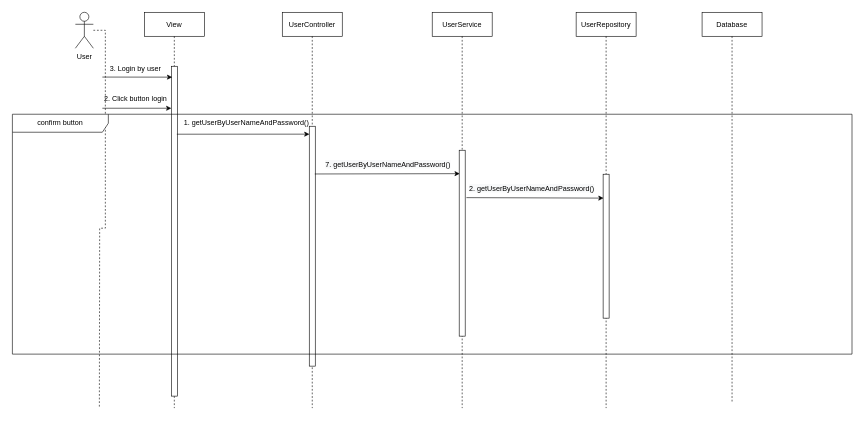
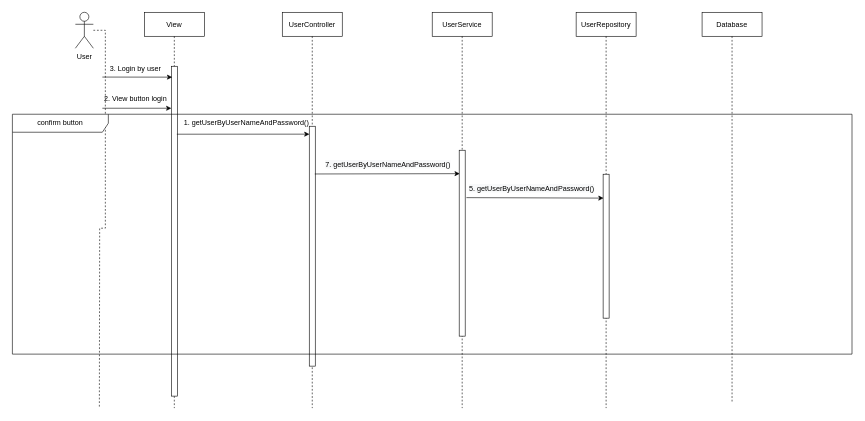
  <mxCell id="0" />
  <mxCell id="1" parent="0" />
  <mxCell id="2" style="edgeStyle=orthogonalEdgeStyle;rounded=0;orthogonalLoop=1;jettySize=auto;html=1;dashed=1;endArrow=none;endFill=0;" parent="1" source="3" edge="1"><mxGeometry relative="1" as="geometry"><mxPoint x="165" y="680" as="targetPoint" /></mxGeometry></mxCell>
  <mxCell id="3" value="User" style="shape=umlActor;verticalLabelPosition=bottom;verticalAlign=top;html=1;" parent="1" vertex="1"><mxGeometry x="125" y="20" width="30" height="60" as="geometry" /></mxCell>
  <mxCell id="4" value="View" style="shape=umlLifeline;perimeter=lifelinePerimeter;container=1;collapsible=0;recursiveResize=0;rounded=0;shadow=0;strokeWidth=1;" parent="1" vertex="1"><mxGeometry x="240" y="20" width="100" height="660" as="geometry" /></mxCell>
  <mxCell id="5" value="" style="html=1;points=[];perimeter=orthogonalPerimeter;" vertex="1" parent="4"><mxGeometry x="45" y="90" width="10" height="550" as="geometry" /></mxCell>
  <mxCell id="6" value="" style="endArrow=classic;html=1;rounded=0;fontSize=12;" edge="1" parent="4"><mxGeometry width="50" height="50" relative="1" as="geometry"><mxPoint x="-70" y="160" as="sourcePoint" /><mxPoint x="45" y="160" as="targetPoint" /></mxGeometry></mxCell>
  <mxCell id="7" value="UserController" style="shape=umlLifeline;perimeter=lifelinePerimeter;container=1;collapsible=0;recursiveResize=0;rounded=0;shadow=0;strokeWidth=1;" parent="1" vertex="1"><mxGeometry x="470" y="20" width="100" height="660" as="geometry" /></mxCell>
  <mxCell id="8" value="" style="html=1;points=[];perimeter=orthogonalPerimeter;" vertex="1" parent="7"><mxGeometry x="45" y="190" width="10" height="400" as="geometry" /></mxCell>
  <mxCell id="9" value="UserService" style="shape=umlLifeline;perimeter=lifelinePerimeter;container=1;collapsible=0;recursiveResize=0;rounded=0;shadow=0;strokeWidth=1;" parent="1" vertex="1"><mxGeometry x="720" y="20" width="100" height="660" as="geometry" /></mxCell>
  <mxCell id="10" value="UserRepository" style="shape=umlLifeline;perimeter=lifelinePerimeter;container=1;collapsible=0;recursiveResize=0;rounded=0;shadow=0;strokeWidth=1;" parent="1" vertex="1"><mxGeometry x="960" y="20" width="100" height="660" as="geometry" /></mxCell>
  <mxCell id="11" value="" style="html=1;points=[];perimeter=orthogonalPerimeter;" parent="10" vertex="1"><mxGeometry x="45" y="270" width="10" height="240" as="geometry" /></mxCell>
  <mxCell id="12" value="Database" style="shape=umlLifeline;perimeter=lifelinePerimeter;container=1;collapsible=0;recursiveResize=0;rounded=0;shadow=0;strokeWidth=1;" parent="1" vertex="1"><mxGeometry x="1170" y="20" width="100" height="650" as="geometry" /></mxCell>
  <mxCell id="13" value="confirm button" style="shape=umlFrame;whiteSpace=wrap;html=1;width=160;height=30;" parent="1" vertex="1"><mxGeometry x="20" y="190" width="1400" height="400" as="geometry" /></mxCell>
  <mxCell id="14" value="" style="endArrow=classic;html=1;rounded=0;entryX=0.144;entryY=0.033;entryDx=0;entryDy=0;entryPerimeter=0;" edge="1" parent="1" target="5"><mxGeometry width="50" height="50" relative="1" as="geometry"><mxPoint x="170" y="128" as="sourcePoint" /><mxPoint x="280" y="131" as="targetPoint" /></mxGeometry></mxCell>
  <mxCell id="15" value="" style="endArrow=classic;html=1;rounded=0;exitX=0.922;exitY=0.206;exitDx=0;exitDy=0;exitPerimeter=0;entryX=0.026;entryY=0.033;entryDx=0;entryDy=0;entryPerimeter=0;" edge="1" parent="1" source="5" target="8"><mxGeometry width="50" height="50" relative="1" as="geometry"><mxPoint x="360" y="240" as="sourcePoint" /><mxPoint x="500" y="230" as="targetPoint" /><Array as="points" /></mxGeometry></mxCell>
- <mxCell id="16" value="&lt;blockquote style=&quot;margin: 0 0 0 40px; border: none; padding: 0px;&quot;&gt;&lt;font style=&quot;font-size: 12px; font-weight: normal;&quot;&gt;2. Click button login&lt;/font&gt;&lt;/blockquote&gt;" style="text;strokeColor=none;fillColor=none;html=1;fontSize=24;fontStyle=1;verticalAlign=middle;align=center;" vertex="1" parent="1"><mxGeometry x="150" y="150" width="110" height="20" as="geometry" /></mxCell>
+ <mxCell id="16" value="&lt;blockquote style=&quot;margin: 0 0 0 40px; border: none; padding: 0px;&quot;&gt;&lt;font style=&quot;font-size: 12px; font-weight: normal;&quot;&gt;2. View button login&lt;/font&gt;&lt;/blockquote&gt;" style="text;strokeColor=none;fillColor=none;html=1;fontSize=24;fontStyle=1;verticalAlign=middle;align=center;" vertex="1" parent="1"><mxGeometry x="150" y="150" width="110" height="20" as="geometry" /></mxCell>
  <mxCell id="17" value="&lt;blockquote style=&quot;margin: 0 0 0 40px; border: none; padding: 0px;&quot;&gt;&lt;font style=&quot;font-weight: normal; font-size: 12px;&quot;&gt;3. Login by user&lt;/font&gt;&lt;/blockquote&gt;" style="text;strokeColor=none;fillColor=none;html=1;fontSize=24;fontStyle=1;verticalAlign=middle;align=center;" vertex="1" parent="1"><mxGeometry x="150" y="100" width="110" height="20" as="geometry" /></mxCell>
  <mxCell id="18" value="&lt;font style=&quot;font-size: 12px;&quot;&gt;1. getUserByUserNameAndPassword()&lt;/font&gt;" style="text;html=1;align=center;verticalAlign=middle;resizable=0;points=[];autosize=1;strokeColor=none;fillColor=none;fontSize=12;" vertex="1" parent="1"><mxGeometry x="295" y="190" width="230" height="30" as="geometry" /></mxCell>
  <mxCell id="19" value="" style="html=1;points=[];perimeter=orthogonalPerimeter;" vertex="1" parent="1"><mxGeometry x="765" y="250" width="10" height="310" as="geometry" /></mxCell>
  <mxCell id="20" value="" style="endArrow=classic;html=1;rounded=0;fontSize=12;entryX=0.089;entryY=0.126;entryDx=0;entryDy=0;entryPerimeter=0;exitX=0.922;exitY=0.199;exitDx=0;exitDy=0;exitPerimeter=0;" edge="1" parent="1" source="8" target="19"><mxGeometry width="50" height="50" relative="1" as="geometry"><mxPoint x="530" y="288" as="sourcePoint" /><mxPoint x="710" y="250" as="targetPoint" /></mxGeometry></mxCell>
  <mxCell id="21" value="&lt;span style=&quot;color: rgb(0, 0, 0); font-family: Helvetica; font-size: 12px; font-style: normal; font-variant-ligatures: normal; font-variant-caps: normal; font-weight: 400; letter-spacing: normal; orphans: 2; text-align: center; text-indent: 0px; text-transform: none; widows: 2; word-spacing: 0px; -webkit-text-stroke-width: 0px; background-color: rgb(248, 249, 250); text-decoration-thickness: initial; text-decoration-style: initial; text-decoration-color: initial; float: none; display: inline !important;&quot;&gt;7. getUserByUserNameAndPassword()&lt;/span&gt;" style="text;whiteSpace=wrap;html=1;fontSize=12;" vertex="1" parent="1"><mxGeometry x="540" y="260" width="240" height="40" as="geometry" /></mxCell>
  <mxCell id="22" value="" style="endArrow=classic;html=1;rounded=0;fontSize=12;exitX=1.202;exitY=0.255;exitDx=0;exitDy=0;exitPerimeter=0;entryX=0.065;entryY=0.166;entryDx=0;entryDy=0;entryPerimeter=0;" edge="1" parent="1" source="19" target="11"><mxGeometry width="50" height="50" relative="1" as="geometry"><mxPoint x="670" y="270" as="sourcePoint" /><mxPoint x="980" y="329" as="targetPoint" /></mxGeometry></mxCell>
- <mxCell id="23" value="&lt;span style=&quot;color: rgb(0, 0, 0); font-family: Helvetica; font-size: 12px; font-style: normal; font-variant-ligatures: normal; font-variant-caps: normal; font-weight: 400; letter-spacing: normal; orphans: 2; text-align: center; text-indent: 0px; text-transform: none; widows: 2; word-spacing: 0px; -webkit-text-stroke-width: 0px; background-color: rgb(248, 249, 250); text-decoration-thickness: initial; text-decoration-style: initial; text-decoration-color: initial; float: none; display: inline !important;&quot;&gt;2. getUserByUserNameAndPassword()&lt;/span&gt;" style="text;whiteSpace=wrap;html=1;fontSize=12;" vertex="1" parent="1"><mxGeometry x="780" y="300" width="240" height="40" as="geometry" /></mxCell>
+ <mxCell id="23" value="&lt;span style=&quot;color: rgb(0, 0, 0); font-family: Helvetica; font-size: 12px; font-style: normal; font-variant-ligatures: normal; font-variant-caps: normal; font-weight: 400; letter-spacing: normal; orphans: 2; text-align: center; text-indent: 0px; text-transform: none; widows: 2; word-spacing: 0px; -webkit-text-stroke-width: 0px; background-color: rgb(248, 249, 250); text-decoration-thickness: initial; text-decoration-style: initial; text-decoration-color: initial; float: none; display: inline !important;&quot;&gt;5. getUserByUserNameAndPassword()&lt;/span&gt;" style="text;whiteSpace=wrap;html=1;fontSize=12;" vertex="1" parent="1"><mxGeometry x="780" y="300" width="240" height="40" as="geometry" /></mxCell>
